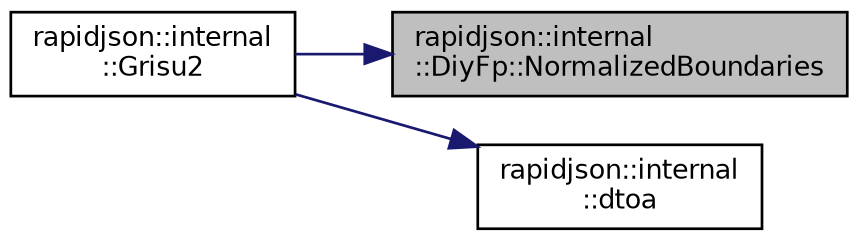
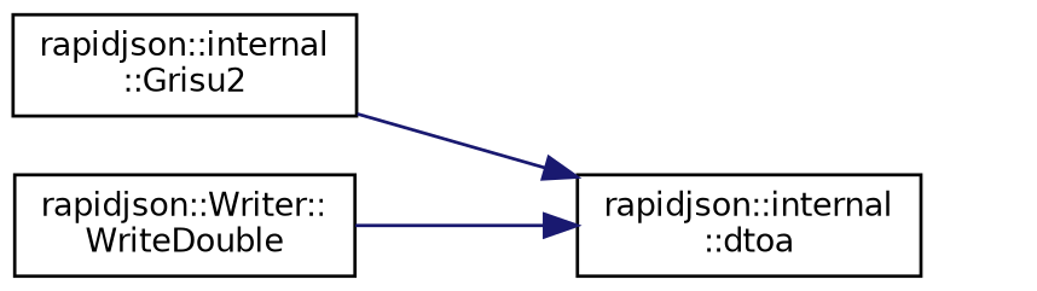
  digraph {
    rankdir=RL
    node [color=black fillcolor=white fontname=Helvetica fontsize=10 shape=record style=filled]
    edge [color=midnightblue dir=back fontname=Helvetica fontsize=10 labelfontname=Helvetica labelfontsize=10 style=solid]
-   n1 [fillcolor=grey75 fontcolor=black height=0.2 label="rapidjson::internal\l::DiyFp::NormalizedBoundaries" width=0.4]
    n2 [height=0.2 label="rapidjson::internal\l::Grisu2" width=0.4]
    n3 [height=0.2 label="rapidjson::internal\l::dtoa" width=0.4]
-   n1 -> n2
+   n4 [height=0.2 label="rapidjson::Writer::\lWriteDouble" width=0.4]
    n3 -> n2
+   n3 -> n4
  }
